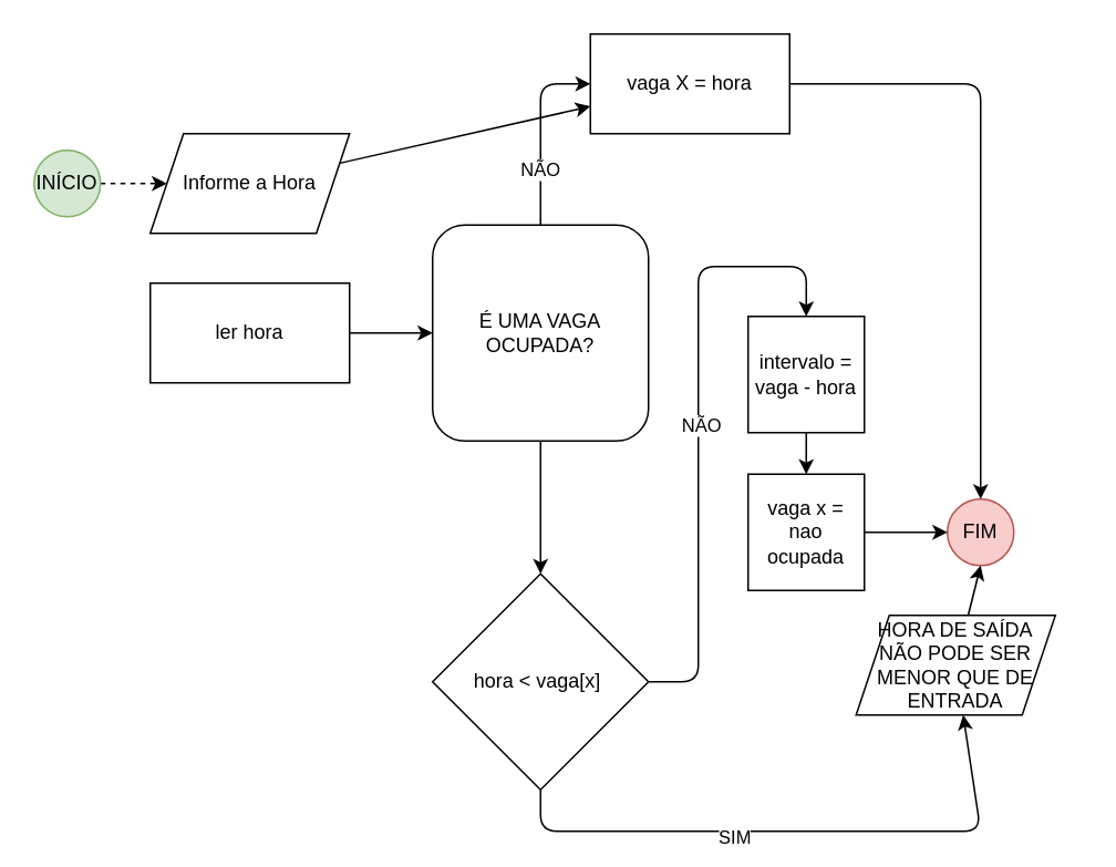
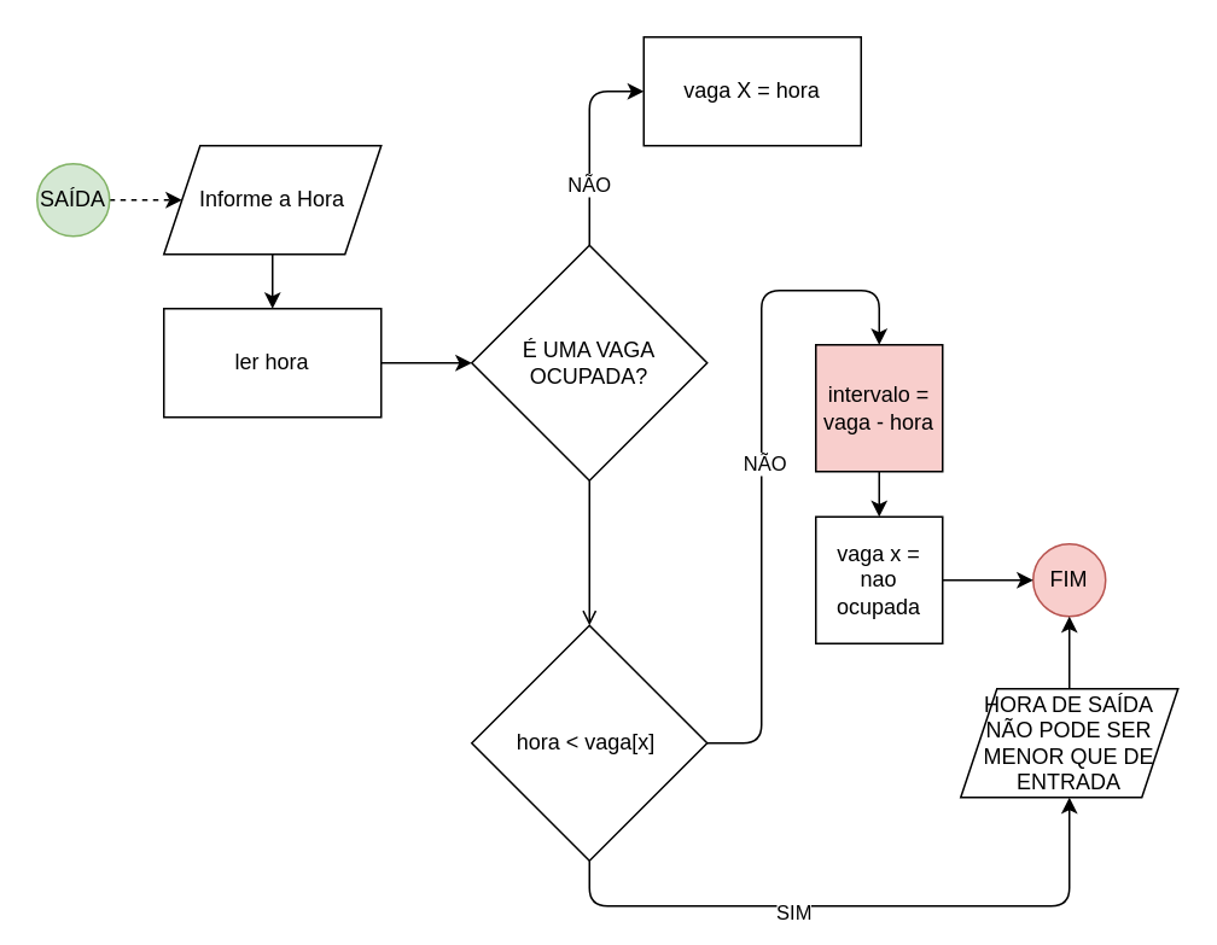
  <mxCell id="0" />
  <mxCell id="1" parent="0" />
  <mxCell id="2" value="FIM" style="ellipse;whiteSpace=wrap;html=1;aspect=fixed;fillColor=#f8cecc;strokeColor=#b85450;" vertex="1" parent="1"><mxGeometry x="570" y="300" width="40" height="40" as="geometry" /></mxCell>
  <mxCell id="3" style="edgeStyle=none;html=1;dashed=1;" edge="1" parent="1" source="4" target="6"><mxGeometry relative="1" as="geometry"><mxPoint x="130" y="110" as="targetPoint" /></mxGeometry></mxCell>
- <mxCell id="4" value="INÍCIO" style="ellipse;whiteSpace=wrap;html=1;aspect=fixed;fillColor=#d5e8d4;strokeColor=#82b366;" vertex="1" parent="1"><mxGeometry x="20" y="90" width="40" height="40" as="geometry" /></mxCell>
- <mxCell id="5" value="" style="edgeStyle=none;html=1;" edge="1" parent="1" source="6" target="14"><mxGeometry relative="1" as="geometry" /></mxCell>
+ <mxCell id="4" value="SAÍDA" style="ellipse;whiteSpace=wrap;html=1;aspect=fixed;fillColor=#d5e8d4;strokeColor=#82b366;" vertex="1" parent="1"><mxGeometry x="20" y="90" width="40" height="40" as="geometry" /></mxCell>
+ <mxCell id="5" value="" style="edgeStyle=none;html=1;" edge="1" parent="1" source="6" target="8"><mxGeometry relative="1" as="geometry" /></mxCell>
  <mxCell id="6" value="Informe a Hora" style="shape=parallelogram;perimeter=parallelogramPerimeter;whiteSpace=wrap;html=1;fixedSize=1;" vertex="1" parent="1"><mxGeometry x="90" y="80" width="120" height="60" as="geometry" /></mxCell>
  <mxCell id="7" value="" style="edgeStyle=none;html=1;" edge="1" parent="1" source="8" target="12"><mxGeometry relative="1" as="geometry" /></mxCell>
  <mxCell id="8" value="ler hora" style="whiteSpace=wrap;html=1;" vertex="1" parent="1"><mxGeometry x="90" y="170" width="120" height="60" as="geometry" /></mxCell>
  <mxCell id="9" value="" style="edgeStyle=none;html=1;" edge="1" parent="1" source="12" target="14"><mxGeometry relative="1" as="geometry"><Array as="points"><mxPoint x="325" y="50" /></Array></mxGeometry></mxCell>
  <mxCell id="10" value="NÃO" style="edgeLabel;html=1;align=center;verticalAlign=middle;resizable=0;points=[];" vertex="1" connectable="0" parent="9"><mxGeometry x="-0.403" y="1" relative="1" as="geometry"><mxPoint as="offset" /></mxGeometry></mxCell>
- <mxCell id="11" value="" style="edgeStyle=none;html=1;" edge="1" parent="1" source="12" target="23"><mxGeometry relative="1" as="geometry" /></mxCell>
- <mxCell id="12" value="É UMA VAGA OCUPADA?" style="whiteSpace=wrap;html=1;rounded=1;" vertex="1" parent="1"><mxGeometry x="260" y="135" width="130" height="130" as="geometry" /></mxCell>
- <mxCell id="13" style="edgeStyle=orthogonalEdgeStyle;html=1;entryX=0.5;entryY=0;entryDx=0;entryDy=0;" edge="1" parent="1" source="14" target="2"><mxGeometry relative="1" as="geometry" /></mxCell>
+ <mxCell id="11" value="" style="edgeStyle=none;html=1;endArrow=open;" edge="1" parent="1" source="12" target="23"><mxGeometry relative="1" as="geometry" /></mxCell>
+ <mxCell id="12" value="É UMA VAGA OCUPADA?" style="rhombus;whiteSpace=wrap;html=1;" vertex="1" parent="1"><mxGeometry x="260" y="135" width="130" height="130" as="geometry" /></mxCell>
  <mxCell id="14" value="vaga X = hora" style="whiteSpace=wrap;html=1;" vertex="1" parent="1"><mxGeometry x="355" y="20" width="120" height="60" as="geometry" /></mxCell>
  <mxCell id="15" style="edgeStyle=none;html=1;entryX=0.5;entryY=0;entryDx=0;entryDy=0;" edge="1" parent="1" source="16" target="18"><mxGeometry relative="1" as="geometry" /></mxCell>
- <mxCell id="16" value="intervalo = vaga - hora" style="whiteSpace=wrap;html=1;aspect=fixed;" vertex="1" parent="1"><mxGeometry x="450" y="190" width="70" height="70" as="geometry" /></mxCell>
+ <mxCell id="16" value="intervalo = vaga - hora" style="whiteSpace=wrap;html=1;aspect=fixed;fillColor=#f8cecc;" vertex="1" parent="1"><mxGeometry x="450" y="190" width="70" height="70" as="geometry" /></mxCell>
  <mxCell id="17" style="edgeStyle=none;html=1;entryX=0;entryY=0.5;entryDx=0;entryDy=0;" edge="1" parent="1" source="18" target="2"><mxGeometry relative="1" as="geometry" /></mxCell>
  <mxCell id="18" value="vaga x = nao ocupada" style="whiteSpace=wrap;html=1;aspect=fixed;" vertex="1" parent="1"><mxGeometry x="450" y="285" width="70" height="70" as="geometry" /></mxCell>
  <mxCell id="19" style="edgeStyle=none;html=1;" edge="1" parent="1" source="23" target="25"><mxGeometry relative="1" as="geometry"><mxPoint x="560" y="410" as="targetPoint" /><Array as="points"><mxPoint x="325" y="500" /><mxPoint x="440" y="500" /><mxPoint x="590" y="500" /></Array></mxGeometry></mxCell>
  <mxCell id="20" value="SIM" style="edgeLabel;html=1;align=center;verticalAlign=middle;resizable=0;points=[];" vertex="1" connectable="0" parent="19"><mxGeometry x="-0.219" y="-3" relative="1" as="geometry"><mxPoint as="offset" /></mxGeometry></mxCell>
  <mxCell id="21" style="edgeStyle=none;html=1;entryX=0.5;entryY=0;entryDx=0;entryDy=0;" edge="1" parent="1" source="23" target="16"><mxGeometry relative="1" as="geometry"><mxPoint x="420" y="210" as="targetPoint" /><Array as="points"><mxPoint x="420" y="410" /><mxPoint x="420" y="160" /><mxPoint x="485" y="160" /></Array></mxGeometry></mxCell>
  <mxCell id="22" value="NÃO" style="edgeLabel;html=1;align=center;verticalAlign=middle;resizable=0;points=[];" vertex="1" connectable="0" parent="21"><mxGeometry x="-0.013" y="-1" relative="1" as="geometry"><mxPoint as="offset" /></mxGeometry></mxCell>
  <mxCell id="23" value="hora &amp;lt; vaga[x]&amp;nbsp;" style="rhombus;whiteSpace=wrap;html=1;" vertex="1" parent="1"><mxGeometry x="260" y="345" width="130" height="130" as="geometry" /></mxCell>
  <mxCell id="24" style="edgeStyle=none;html=1;entryX=0.5;entryY=1;entryDx=0;entryDy=0;" edge="1" parent="1" source="25" target="2"><mxGeometry relative="1" as="geometry" /></mxCell>
- <mxCell id="25" value="HORA DE SAÍDA NÃO PODE SER MENOR QUE DE ENTRADA" style="shape=parallelogram;perimeter=parallelogramPerimeter;whiteSpace=wrap;html=1;fixedSize=1;" vertex="1" parent="1"><mxGeometry x="515" y="370" width="120" height="60" as="geometry" /></mxCell>
+ <mxCell id="25" value="HORA DE SAÍDA NÃO PODE SER MENOR QUE DE ENTRADA" style="shape=parallelogram;perimeter=parallelogramPerimeter;whiteSpace=wrap;html=1;fixedSize=1;" vertex="1" parent="1"><mxGeometry x="530" y="380" width="120" height="60" as="geometry" /></mxCell>
